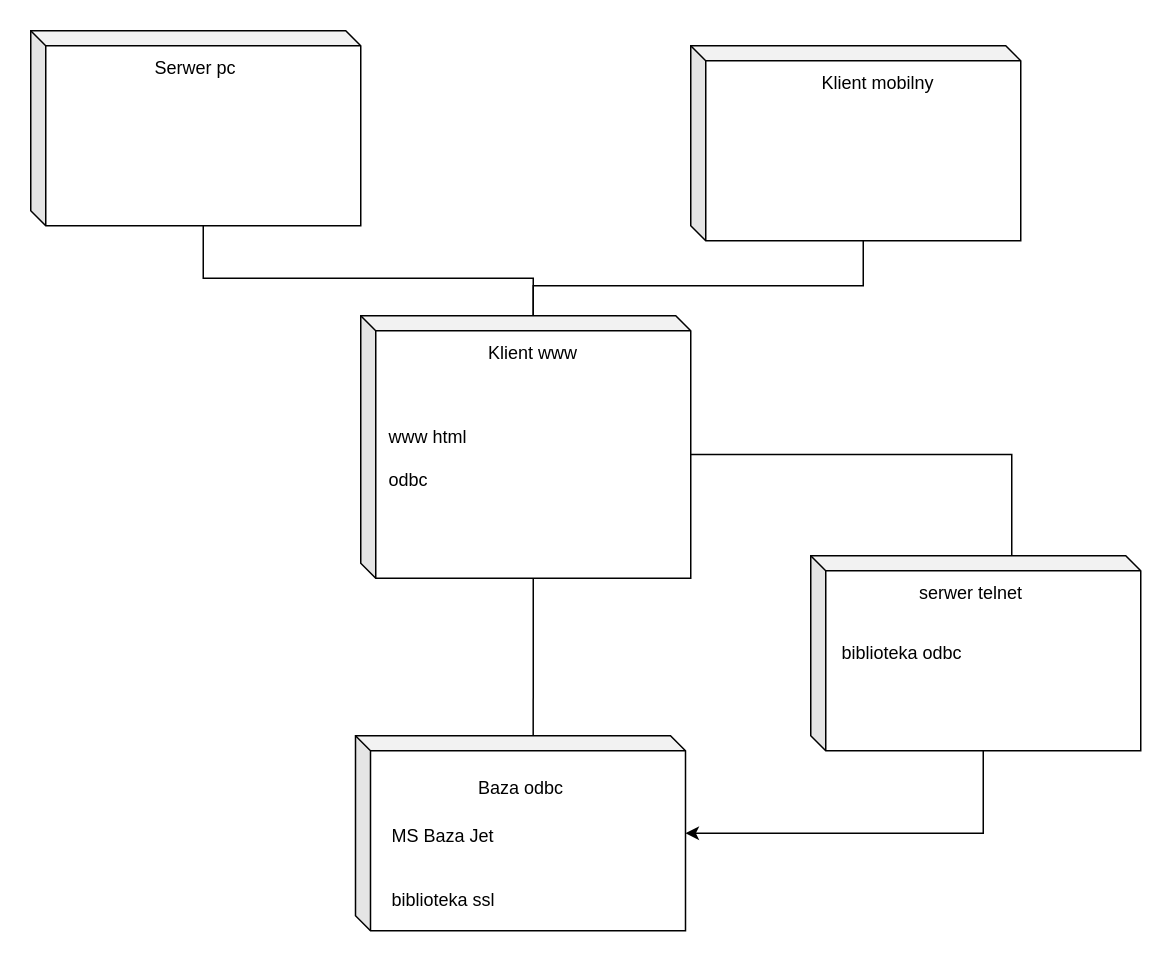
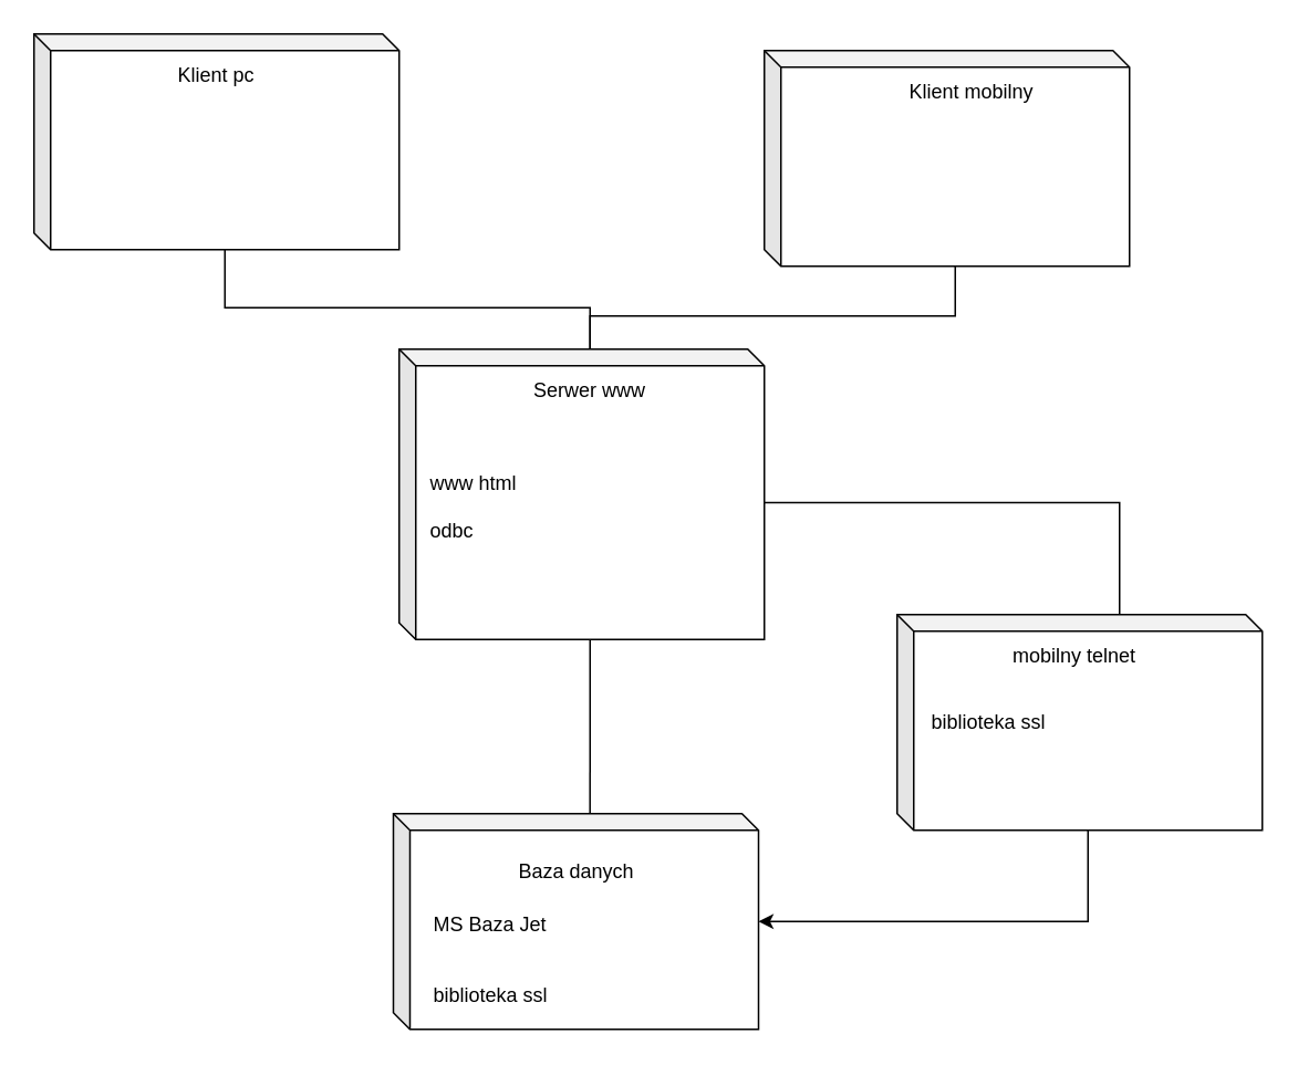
  <mxCell id="0" />
  <mxCell id="1" parent="0" />
  <mxCell id="2" style="edgeStyle=orthogonalEdgeStyle;rounded=0;orthogonalLoop=1;jettySize=auto;html=1;exitX=0;exitY=0;exitDx=115;exitDy=130;exitPerimeter=0;" edge="1" parent="1" source="3" target="11"><mxGeometry relative="1" as="geometry" /></mxCell>
  <mxCell id="3" value="" style="shape=cube;whiteSpace=wrap;html=1;boundedLbl=1;backgroundOutline=1;darkOpacity=0.05;darkOpacity2=0.1;size=10;" vertex="1" parent="1"><mxGeometry x="20" y="20" width="220" height="130" as="geometry" /></mxCell>
- <mxCell id="4" value="Serwer pc" style="text;html=1;strokeColor=none;fillColor=none;align=center;verticalAlign=middle;whiteSpace=wrap;rounded=0;" vertex="1" parent="1"><mxGeometry x="100" y="30" width="60" height="30" as="geometry" /></mxCell>
+ <mxCell id="4" value="Klient pc" style="text;html=1;strokeColor=none;fillColor=none;align=center;verticalAlign=middle;whiteSpace=wrap;rounded=0;" vertex="1" parent="1"><mxGeometry x="100" y="30" width="60" height="30" as="geometry" /></mxCell>
  <mxCell id="5" style="edgeStyle=orthogonalEdgeStyle;rounded=0;orthogonalLoop=1;jettySize=auto;html=1;exitX=0;exitY=0;exitDx=115;exitDy=130;exitPerimeter=0;entryX=0.5;entryY=0;entryDx=0;entryDy=0;" edge="1" parent="1" source="6" target="11"><mxGeometry relative="1" as="geometry" /></mxCell>
  <mxCell id="6" value="" style="shape=cube;whiteSpace=wrap;html=1;boundedLbl=1;backgroundOutline=1;darkOpacity=0.05;darkOpacity2=0.1;size=10;" vertex="1" parent="1"><mxGeometry x="460" y="30" width="220" height="130" as="geometry" /></mxCell>
  <mxCell id="7" value="Klient mobilny" style="text;html=1;strokeColor=none;fillColor=none;align=center;verticalAlign=middle;whiteSpace=wrap;rounded=0;" vertex="1" parent="1"><mxGeometry x="535" y="40" width="100" height="30" as="geometry" /></mxCell>
  <mxCell id="8" style="edgeStyle=orthogonalEdgeStyle;rounded=0;orthogonalLoop=1;jettySize=auto;html=1;exitX=0;exitY=0;exitDx=115;exitDy=175;exitPerimeter=0;entryX=0.577;entryY=-0.067;entryDx=0;entryDy=0;entryPerimeter=0;" edge="1" parent="1" source="10" target="14"><mxGeometry relative="1" as="geometry" /></mxCell>
  <mxCell id="9" style="edgeStyle=orthogonalEdgeStyle;rounded=0;orthogonalLoop=1;jettySize=auto;html=1;exitX=0;exitY=0;exitDx=220;exitDy=92.5;exitPerimeter=0;entryX=0.75;entryY=0;entryDx=0;entryDy=0;" edge="1" parent="1" source="10" target="18"><mxGeometry relative="1" as="geometry" /></mxCell>
  <mxCell id="10" value="" style="shape=cube;whiteSpace=wrap;html=1;boundedLbl=1;backgroundOutline=1;darkOpacity=0.05;darkOpacity2=0.1;size=10;" vertex="1" parent="1"><mxGeometry x="240" y="210" width="220" height="175" as="geometry" /></mxCell>
- <mxCell id="11" value="Klient www" style="text;html=1;strokeColor=none;fillColor=none;align=center;verticalAlign=middle;whiteSpace=wrap;rounded=0;" vertex="1" parent="1"><mxGeometry x="310" y="220" width="90" height="30" as="geometry" /></mxCell>
+ <mxCell id="11" value="Serwer www" style="text;html=1;strokeColor=none;fillColor=none;align=center;verticalAlign=middle;whiteSpace=wrap;rounded=0;" vertex="1" parent="1"><mxGeometry x="310" y="220" width="90" height="30" as="geometry" /></mxCell>
  <mxCell id="12" value="&lt;div&gt;&lt;br&gt;&lt;/div&gt;&lt;div&gt;&lt;br&gt;&lt;/div&gt;&lt;div&gt;www html&lt;/div&gt;&lt;div&gt;&lt;br&gt;&lt;/div&gt;&lt;div&gt;odbc&lt;br&gt;&lt;/div&gt;" style="text;html=1;strokeColor=none;fillColor=none;align=left;verticalAlign=middle;whiteSpace=wrap;rounded=0;" vertex="1" parent="1"><mxGeometry x="257" y="276" width="143" height="30" as="geometry" /></mxCell>
  <mxCell id="13" value="" style="shape=cube;whiteSpace=wrap;html=1;boundedLbl=1;backgroundOutline=1;darkOpacity=0.05;darkOpacity2=0.1;size=10;" vertex="1" parent="1"><mxGeometry x="236.5" y="490" width="220" height="130" as="geometry" /></mxCell>
- <mxCell id="14" value="Baza odbc" style="text;html=1;strokeColor=none;fillColor=none;align=center;verticalAlign=middle;whiteSpace=wrap;rounded=0;" vertex="1" parent="1"><mxGeometry x="291.5" y="510" width="110" height="30" as="geometry" /></mxCell>
+ <mxCell id="14" value="Baza danych" style="text;html=1;strokeColor=none;fillColor=none;align=center;verticalAlign=middle;whiteSpace=wrap;rounded=0;" vertex="1" parent="1"><mxGeometry x="291.5" y="510" width="110" height="30" as="geometry" /></mxCell>
  <mxCell id="15" value="&lt;div&gt;MS Baza Jet&lt;/div&gt;&lt;div&gt;&lt;br&gt;&lt;/div&gt;&lt;div&gt;&lt;br&gt;&lt;/div&gt;&lt;div&gt;biblioteka ssl&lt;br&gt;&lt;/div&gt;&lt;div&gt;&lt;br&gt;&lt;/div&gt;" style="text;html=1;strokeColor=none;fillColor=none;align=left;verticalAlign=middle;whiteSpace=wrap;rounded=0;" vertex="1" parent="1"><mxGeometry x="258.5" y="570" width="143" height="30" as="geometry" /></mxCell>
  <mxCell id="16" style="edgeStyle=orthogonalEdgeStyle;rounded=0;orthogonalLoop=1;jettySize=auto;html=1;exitX=0;exitY=0;exitDx=115;exitDy=130;exitPerimeter=0;" edge="1" parent="1" source="17" target="13"><mxGeometry relative="1" as="geometry" /></mxCell>
  <mxCell id="17" value="" style="shape=cube;whiteSpace=wrap;html=1;boundedLbl=1;backgroundOutline=1;darkOpacity=0.05;darkOpacity2=0.1;size=10;" vertex="1" parent="1"><mxGeometry x="540" y="370" width="220" height="130" as="geometry" /></mxCell>
- <mxCell id="18" value="&lt;div&gt;serwer telnet&lt;/div&gt;" style="text;html=1;strokeColor=none;fillColor=none;align=center;verticalAlign=middle;whiteSpace=wrap;rounded=0;" vertex="1" parent="1"><mxGeometry x="591.5" y="380" width="110" height="30" as="geometry" /></mxCell>
- <mxCell id="19" value="&lt;div&gt;&lt;br&gt;&lt;/div&gt;&lt;div&gt;biblioteka odbc&lt;br&gt;&lt;/div&gt;&lt;div&gt;&lt;br&gt;&lt;/div&gt;" style="text;html=1;strokeColor=none;fillColor=none;align=left;verticalAlign=middle;whiteSpace=wrap;rounded=0;" vertex="1" parent="1"><mxGeometry x="558.5" y="420" width="143" height="30" as="geometry" /></mxCell>
+ <mxCell id="18" value="&lt;div&gt;mobilny telnet&lt;/div&gt;" style="text;html=1;strokeColor=none;fillColor=none;align=center;verticalAlign=middle;whiteSpace=wrap;rounded=0;" vertex="1" parent="1"><mxGeometry x="591.5" y="380" width="110" height="30" as="geometry" /></mxCell>
+ <mxCell id="19" value="&lt;div&gt;&lt;br&gt;&lt;/div&gt;&lt;div&gt;biblioteka ssl&lt;br&gt;&lt;/div&gt;&lt;div&gt;&lt;br&gt;&lt;/div&gt;" style="text;html=1;strokeColor=none;fillColor=none;align=left;verticalAlign=middle;whiteSpace=wrap;rounded=0;" vertex="1" parent="1"><mxGeometry x="558.5" y="420" width="143" height="30" as="geometry" /></mxCell>
